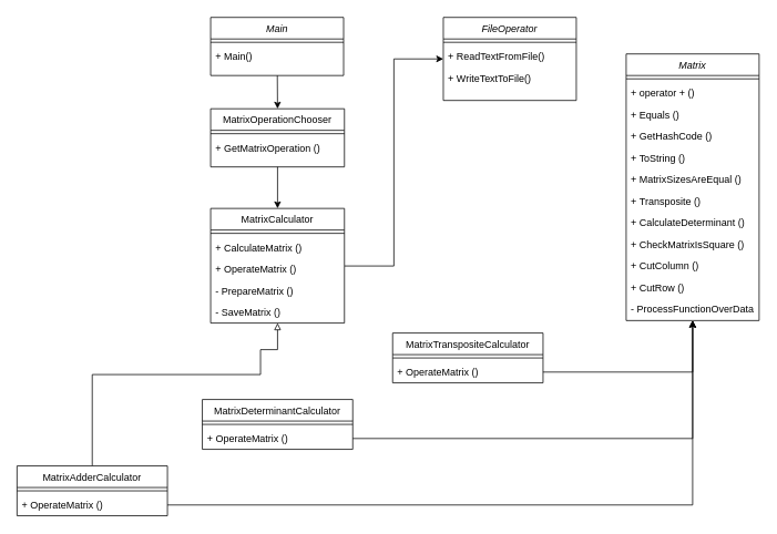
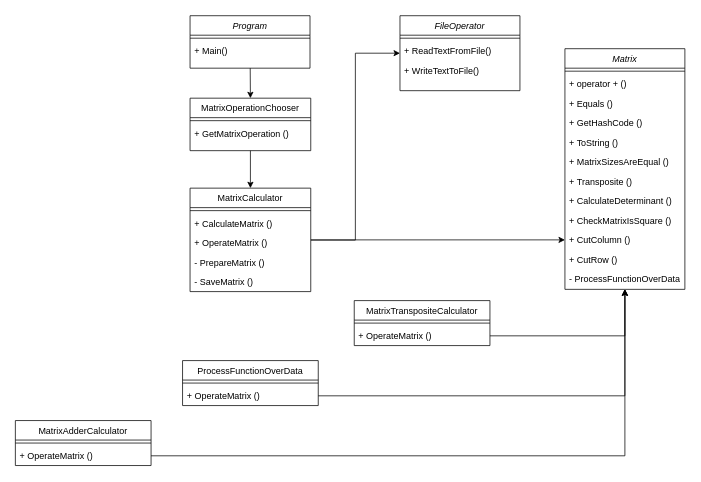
  <mxCell id="0" />
  <mxCell id="1" parent="0" />
- <mxCell id="2" value="&lt;br&gt;" style="edgeStyle=orthogonalEdgeStyle;rounded=0;orthogonalLoop=1;jettySize=auto;html=1;entryX=0.5;entryY=1;entryDx=0;entryDy=0;endArrow=block;endFill=0;" edge="1" parent="1" source="26" target="4"><mxGeometry relative="1" as="geometry"><Array as="points"><mxPoint x="111" y="450" /><mxPoint x="313" y="450" /><mxPoint x="313" y="420" /><mxPoint x="334" y="420" /></Array></mxGeometry></mxCell>
+ <mxCell id="3" style="edgeStyle=orthogonalEdgeStyle;rounded=0;orthogonalLoop=1;jettySize=auto;html=1;entryX=0;entryY=0.5;entryDx=0;entryDy=0;endArrow=classic;endFill=1;" edge="1" parent="1" source="4" target="45"><mxGeometry relative="1" as="geometry" /></mxCell>
  <mxCell id="4" value="MatrixCalculator" style="swimlane;fontStyle=0;align=center;verticalAlign=top;childLayout=stackLayout;horizontal=1;startSize=26;horizontalStack=0;resizeParent=1;resizeLast=0;collapsible=1;marginBottom=0;rounded=0;shadow=0;strokeWidth=1;" vertex="1" parent="1"><mxGeometry x="253" y="250" width="161" height="138" as="geometry"><mxRectangle x="130" y="380" width="160" height="26" as="alternateBounds" /></mxGeometry></mxCell>
  <mxCell id="5" value="" style="line;html=1;strokeWidth=1;align=left;verticalAlign=middle;spacingTop=-1;spacingLeft=3;spacingRight=3;rotatable=0;labelPosition=right;points=[];portConstraint=eastwest;" vertex="1" parent="4"><mxGeometry y="26" width="161" height="8" as="geometry" /></mxCell>
  <mxCell id="6" value="+ CalculateMatrix ()" style="text;align=left;verticalAlign=top;spacingLeft=4;spacingRight=4;overflow=hidden;rotatable=0;points=[[0,0.5],[1,0.5]];portConstraint=eastwest;" vertex="1" parent="4"><mxGeometry y="34" width="161" height="26" as="geometry" /></mxCell>
  <mxCell id="7" value="+ OperateMatrix ()" style="text;align=left;verticalAlign=top;spacingLeft=4;spacingRight=4;overflow=hidden;rotatable=0;points=[[0,0.5],[1,0.5]];portConstraint=eastwest;" vertex="1" parent="4"><mxGeometry y="60" width="161" height="26" as="geometry" /></mxCell>
  <mxCell id="8" value="- PrepareMatrix ()" style="text;align=left;verticalAlign=top;spacingLeft=4;spacingRight=4;overflow=hidden;rotatable=0;points=[[0,0.5],[1,0.5]];portConstraint=eastwest;" vertex="1" parent="4"><mxGeometry y="86" width="161" height="26" as="geometry" /></mxCell>
  <mxCell id="9" value="- SaveMatrix ()" style="text;align=left;verticalAlign=top;spacingLeft=4;spacingRight=4;overflow=hidden;rotatable=0;points=[[0,0.5],[1,0.5]];portConstraint=eastwest;" vertex="1" parent="4"><mxGeometry y="112" width="161" height="26" as="geometry" /></mxCell>
  <mxCell id="10" style="edgeStyle=none;rounded=0;orthogonalLoop=1;jettySize=auto;html=1;entryX=0.5;entryY=0;entryDx=0;entryDy=0;endArrow=classic;endFill=1;" edge="1" parent="1" source="11" target="4"><mxGeometry relative="1" as="geometry" /></mxCell>
  <mxCell id="11" value="MatrixOperationChooser" style="swimlane;fontStyle=0;align=center;verticalAlign=top;childLayout=stackLayout;horizontal=1;startSize=26;horizontalStack=0;resizeParent=1;resizeLast=0;collapsible=1;marginBottom=0;rounded=0;shadow=0;strokeWidth=1;" vertex="1" parent="1"><mxGeometry x="253" y="130" width="161" height="70" as="geometry"><mxRectangle x="130" y="380" width="160" height="26" as="alternateBounds" /></mxGeometry></mxCell>
  <mxCell id="12" value="" style="line;html=1;strokeWidth=1;align=left;verticalAlign=middle;spacingTop=-1;spacingLeft=3;spacingRight=3;rotatable=0;labelPosition=right;points=[];portConstraint=eastwest;" vertex="1" parent="11"><mxGeometry y="26" width="161" height="8" as="geometry" /></mxCell>
  <mxCell id="13" value="+ GetMatrixOperation ()" style="text;align=left;verticalAlign=top;spacingLeft=4;spacingRight=4;overflow=hidden;rotatable=0;points=[[0,0.5],[1,0.5]];portConstraint=eastwest;" vertex="1" parent="11"><mxGeometry y="34" width="161" height="26" as="geometry" /></mxCell>
  <mxCell id="14" style="edgeStyle=none;rounded=0;orthogonalLoop=1;jettySize=auto;html=1;entryX=0.5;entryY=0;entryDx=0;entryDy=0;endArrow=classic;endFill=1;" edge="1" parent="1" source="15" target="11"><mxGeometry relative="1" as="geometry" /></mxCell>
- <mxCell id="15" value="Main" style="swimlane;fontStyle=2;align=center;verticalAlign=top;childLayout=stackLayout;horizontal=1;startSize=26;horizontalStack=0;resizeParent=1;resizeLast=0;collapsible=1;marginBottom=0;rounded=0;shadow=0;strokeWidth=1;" vertex="1" parent="1"><mxGeometry x="253" y="20" width="160" height="70" as="geometry"><mxRectangle x="230" y="140" width="160" height="26" as="alternateBounds" /></mxGeometry></mxCell>
+ <mxCell id="15" value="Program" style="swimlane;fontStyle=2;align=center;verticalAlign=top;childLayout=stackLayout;horizontal=1;startSize=26;horizontalStack=0;resizeParent=1;resizeLast=0;collapsible=1;marginBottom=0;rounded=0;shadow=0;strokeWidth=1;" vertex="1" parent="1"><mxGeometry x="253" y="20" width="160" height="70" as="geometry"><mxRectangle x="230" y="140" width="160" height="26" as="alternateBounds" /></mxGeometry></mxCell>
  <mxCell id="16" value="" style="line;html=1;strokeWidth=1;align=left;verticalAlign=middle;spacingTop=-1;spacingLeft=3;spacingRight=3;rotatable=0;labelPosition=right;points=[];portConstraint=eastwest;" vertex="1" parent="15"><mxGeometry y="26" width="160" height="8" as="geometry" /></mxCell>
  <mxCell id="17" value="+ Main()" style="text;align=left;verticalAlign=top;spacingLeft=4;spacingRight=4;overflow=hidden;rotatable=0;points=[[0,0.5],[1,0.5]];portConstraint=eastwest;" vertex="1" parent="15"><mxGeometry y="34" width="160" height="26" as="geometry" /></mxCell>
  <mxCell id="18" style="edgeStyle=orthogonalEdgeStyle;rounded=0;orthogonalLoop=1;jettySize=auto;html=1;entryX=0;entryY=0.5;entryDx=0;entryDy=0;endArrow=classic;endFill=1;exitX=1.002;exitY=0.357;exitDx=0;exitDy=0;exitPerimeter=0;" edge="1" parent="1" source="7" target="19"><mxGeometry relative="1" as="geometry" /></mxCell>
  <mxCell id="19" value="FileOperator" style="swimlane;fontStyle=2;align=center;verticalAlign=top;childLayout=stackLayout;horizontal=1;startSize=26;horizontalStack=0;resizeParent=1;resizeLast=0;collapsible=1;marginBottom=0;rounded=0;shadow=0;strokeWidth=1;" vertex="1" parent="1"><mxGeometry x="533" y="20" width="160" height="100" as="geometry"><mxRectangle x="230" y="140" width="160" height="26" as="alternateBounds" /></mxGeometry></mxCell>
  <mxCell id="20" value="" style="line;html=1;strokeWidth=1;align=left;verticalAlign=middle;spacingTop=-1;spacingLeft=3;spacingRight=3;rotatable=0;labelPosition=right;points=[];portConstraint=eastwest;" vertex="1" parent="19"><mxGeometry y="26" width="160" height="8" as="geometry" /></mxCell>
  <mxCell id="21" value="+ ReadTextFromFile()" style="text;align=left;verticalAlign=top;spacingLeft=4;spacingRight=4;overflow=hidden;rotatable=0;points=[[0,0.5],[1,0.5]];portConstraint=eastwest;" vertex="1" parent="19"><mxGeometry y="34" width="160" height="26" as="geometry" /></mxCell>
  <mxCell id="22" value="+ WriteTextToFile()" style="text;align=left;verticalAlign=top;spacingLeft=4;spacingRight=4;overflow=hidden;rotatable=0;points=[[0,0.5],[1,0.5]];portConstraint=eastwest;" vertex="1" parent="19"><mxGeometry y="60" width="160" height="26" as="geometry" /></mxCell>
- <mxCell id="23" value="MatrixDeterminantCalculator" style="swimlane;fontStyle=0;align=center;verticalAlign=top;childLayout=stackLayout;horizontal=1;startSize=26;horizontalStack=0;resizeParent=1;resizeLast=0;collapsible=1;marginBottom=0;rounded=0;shadow=0;strokeWidth=1;" vertex="1" parent="1"><mxGeometry x="243" y="480" width="181" height="60" as="geometry"><mxRectangle x="130" y="380" width="160" height="26" as="alternateBounds" /></mxGeometry></mxCell>
+ <mxCell id="23" value="ProcessFunctionOverData" style="swimlane;fontStyle=0;align=center;verticalAlign=top;childLayout=stackLayout;horizontal=1;startSize=26;horizontalStack=0;resizeParent=1;resizeLast=0;collapsible=1;marginBottom=0;rounded=0;shadow=0;strokeWidth=1;" vertex="1" parent="1"><mxGeometry x="243" y="480" width="181" height="60" as="geometry"><mxRectangle x="130" y="380" width="160" height="26" as="alternateBounds" /></mxGeometry></mxCell>
  <mxCell id="24" value="" style="line;html=1;strokeWidth=1;align=left;verticalAlign=middle;spacingTop=-1;spacingLeft=3;spacingRight=3;rotatable=0;labelPosition=right;points=[];portConstraint=eastwest;" vertex="1" parent="23"><mxGeometry y="26" width="181" height="8" as="geometry" /></mxCell>
  <mxCell id="25" value="+ OperateMatrix ()" style="text;align=left;verticalAlign=top;spacingLeft=4;spacingRight=4;overflow=hidden;rotatable=0;points=[[0,0.5],[1,0.5]];portConstraint=eastwest;" vertex="1" parent="23"><mxGeometry y="34" width="181" height="26" as="geometry" /></mxCell>
  <mxCell id="26" value="MatrixAdderCalculator" style="swimlane;fontStyle=0;align=center;verticalAlign=top;childLayout=stackLayout;horizontal=1;startSize=26;horizontalStack=0;resizeParent=1;resizeLast=0;collapsible=1;marginBottom=0;rounded=0;shadow=0;strokeWidth=1;" vertex="1" parent="1"><mxGeometry x="20" y="560" width="181" height="60" as="geometry"><mxRectangle x="130" y="380" width="160" height="26" as="alternateBounds" /></mxGeometry></mxCell>
  <mxCell id="27" value="" style="line;html=1;strokeWidth=1;align=left;verticalAlign=middle;spacingTop=-1;spacingLeft=3;spacingRight=3;rotatable=0;labelPosition=right;points=[];portConstraint=eastwest;" vertex="1" parent="26"><mxGeometry y="26" width="181" height="8" as="geometry" /></mxCell>
  <mxCell id="28" value="+ OperateMatrix ()" style="text;align=left;verticalAlign=top;spacingLeft=4;spacingRight=4;overflow=hidden;rotatable=0;points=[[0,0.5],[1,0.5]];portConstraint=eastwest;" vertex="1" parent="26"><mxGeometry y="34" width="181" height="26" as="geometry" /></mxCell>
  <mxCell id="29" value="MatrixTranspositeCalculator" style="swimlane;fontStyle=0;align=center;verticalAlign=top;childLayout=stackLayout;horizontal=1;startSize=26;horizontalStack=0;resizeParent=1;resizeLast=0;collapsible=1;marginBottom=0;rounded=0;shadow=0;strokeWidth=1;" vertex="1" parent="1"><mxGeometry x="472" y="400" width="181" height="60" as="geometry"><mxRectangle x="130" y="380" width="160" height="26" as="alternateBounds" /></mxGeometry></mxCell>
  <mxCell id="30" value="" style="line;html=1;strokeWidth=1;align=left;verticalAlign=middle;spacingTop=-1;spacingLeft=3;spacingRight=3;rotatable=0;labelPosition=right;points=[];portConstraint=eastwest;" vertex="1" parent="29"><mxGeometry y="26" width="181" height="8" as="geometry" /></mxCell>
  <mxCell id="31" value="+ OperateMatrix ()" style="text;align=left;verticalAlign=top;spacingLeft=4;spacingRight=4;overflow=hidden;rotatable=0;points=[[0,0.5],[1,0.5]];portConstraint=eastwest;" vertex="1" parent="29"><mxGeometry y="34" width="181" height="26" as="geometry" /></mxCell>
  <mxCell id="32" style="edgeStyle=orthogonalEdgeStyle;rounded=0;orthogonalLoop=1;jettySize=auto;html=1;entryX=0.5;entryY=1;entryDx=0;entryDy=0;endArrow=classic;endFill=1;" edge="1" parent="1" source="25" target="35"><mxGeometry relative="1" as="geometry" /></mxCell>
  <mxCell id="33" style="edgeStyle=orthogonalEdgeStyle;rounded=0;orthogonalLoop=1;jettySize=auto;html=1;endArrow=classic;endFill=1;entryX=0.5;entryY=1;entryDx=0;entryDy=0;" edge="1" parent="1" source="28" target="35"><mxGeometry relative="1" as="geometry"><mxPoint x="833" y="400" as="targetPoint" /></mxGeometry></mxCell>
  <mxCell id="34" style="edgeStyle=orthogonalEdgeStyle;rounded=0;orthogonalLoop=1;jettySize=auto;html=1;entryX=0.5;entryY=1;entryDx=0;entryDy=0;endArrow=classic;endFill=1;" edge="1" parent="1" source="31" target="35"><mxGeometry relative="1" as="geometry" /></mxCell>
  <mxCell id="35" value="Matrix" style="swimlane;fontStyle=2;align=center;verticalAlign=top;childLayout=stackLayout;horizontal=1;startSize=26;horizontalStack=0;resizeParent=1;resizeLast=0;collapsible=1;marginBottom=0;rounded=0;shadow=0;strokeWidth=1;" vertex="1" parent="1"><mxGeometry x="753" y="64" width="160" height="321" as="geometry"><mxRectangle x="230" y="140" width="160" height="26" as="alternateBounds" /></mxGeometry></mxCell>
  <mxCell id="36" value="" style="line;html=1;strokeWidth=1;align=left;verticalAlign=middle;spacingTop=-1;spacingLeft=3;spacingRight=3;rotatable=0;labelPosition=right;points=[];portConstraint=eastwest;" vertex="1" parent="35"><mxGeometry y="26" width="160" height="8" as="geometry" /></mxCell>
  <mxCell id="37" value="+ operator + ()" style="text;align=left;verticalAlign=top;spacingLeft=4;spacingRight=4;overflow=hidden;rotatable=0;points=[[0,0.5],[1,0.5]];portConstraint=eastwest;" vertex="1" parent="35"><mxGeometry y="34" width="160" height="26" as="geometry" /></mxCell>
  <mxCell id="38" value="+ Equals ()" style="text;align=left;verticalAlign=top;spacingLeft=4;spacingRight=4;overflow=hidden;rotatable=0;points=[[0,0.5],[1,0.5]];portConstraint=eastwest;" vertex="1" parent="35"><mxGeometry y="60" width="160" height="26" as="geometry" /></mxCell>
  <mxCell id="39" value="+ GetHashCode ()" style="text;align=left;verticalAlign=top;spacingLeft=4;spacingRight=4;overflow=hidden;rotatable=0;points=[[0,0.5],[1,0.5]];portConstraint=eastwest;" vertex="1" parent="35"><mxGeometry y="86" width="160" height="26" as="geometry" /></mxCell>
  <mxCell id="40" value="+ ToString ()" style="text;align=left;verticalAlign=top;spacingLeft=4;spacingRight=4;overflow=hidden;rotatable=0;points=[[0,0.5],[1,0.5]];portConstraint=eastwest;" vertex="1" parent="35"><mxGeometry y="112" width="160" height="26" as="geometry" /></mxCell>
  <mxCell id="41" value="+ MatrixSizesAreEqual ()" style="text;align=left;verticalAlign=top;spacingLeft=4;spacingRight=4;overflow=hidden;rotatable=0;points=[[0,0.5],[1,0.5]];portConstraint=eastwest;" vertex="1" parent="35"><mxGeometry y="138" width="160" height="26" as="geometry" /></mxCell>
  <mxCell id="42" value="+ Transposite ()" style="text;align=left;verticalAlign=top;spacingLeft=4;spacingRight=4;overflow=hidden;rotatable=0;points=[[0,0.5],[1,0.5]];portConstraint=eastwest;" vertex="1" parent="35"><mxGeometry y="164" width="160" height="26" as="geometry" /></mxCell>
  <mxCell id="43" value="+ CalculateDeterminant ()" style="text;align=left;verticalAlign=top;spacingLeft=4;spacingRight=4;overflow=hidden;rotatable=0;points=[[0,0.5],[1,0.5]];portConstraint=eastwest;" vertex="1" parent="35"><mxGeometry y="190" width="160" height="26" as="geometry" /></mxCell>
  <mxCell id="44" value="+ CheckMatrixIsSquare ()" style="text;align=left;verticalAlign=top;spacingLeft=4;spacingRight=4;overflow=hidden;rotatable=0;points=[[0,0.5],[1,0.5]];portConstraint=eastwest;" vertex="1" parent="35"><mxGeometry y="216" width="160" height="26" as="geometry" /></mxCell>
  <mxCell id="45" value="+ CutColumn ()" style="text;align=left;verticalAlign=top;spacingLeft=4;spacingRight=4;overflow=hidden;rotatable=0;points=[[0,0.5],[1,0.5]];portConstraint=eastwest;" vertex="1" parent="35"><mxGeometry y="242" width="160" height="26" as="geometry" /></mxCell>
  <mxCell id="46" value="+ CutRow ()" style="text;align=left;verticalAlign=top;spacingLeft=4;spacingRight=4;overflow=hidden;rotatable=0;points=[[0,0.5],[1,0.5]];portConstraint=eastwest;" vertex="1" parent="35"><mxGeometry y="268" width="160" height="26" as="geometry" /></mxCell>
  <mxCell id="47" value="- ProcessFunctionOverData ()" style="text;align=left;verticalAlign=top;spacingLeft=4;spacingRight=4;overflow=hidden;rotatable=0;points=[[0,0.5],[1,0.5]];portConstraint=eastwest;" vertex="1" parent="35"><mxGeometry y="294" width="160" height="26" as="geometry" /></mxCell>
